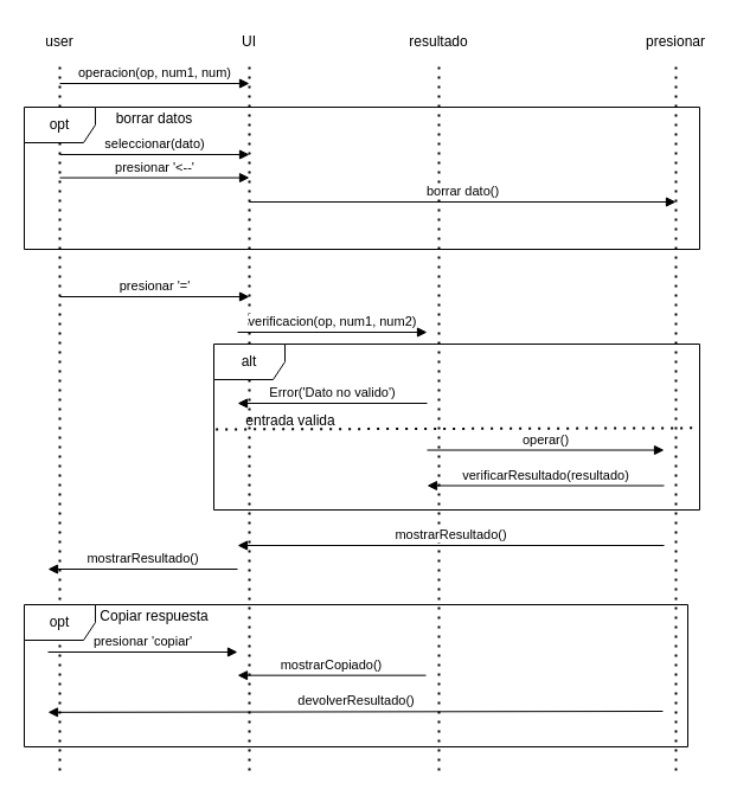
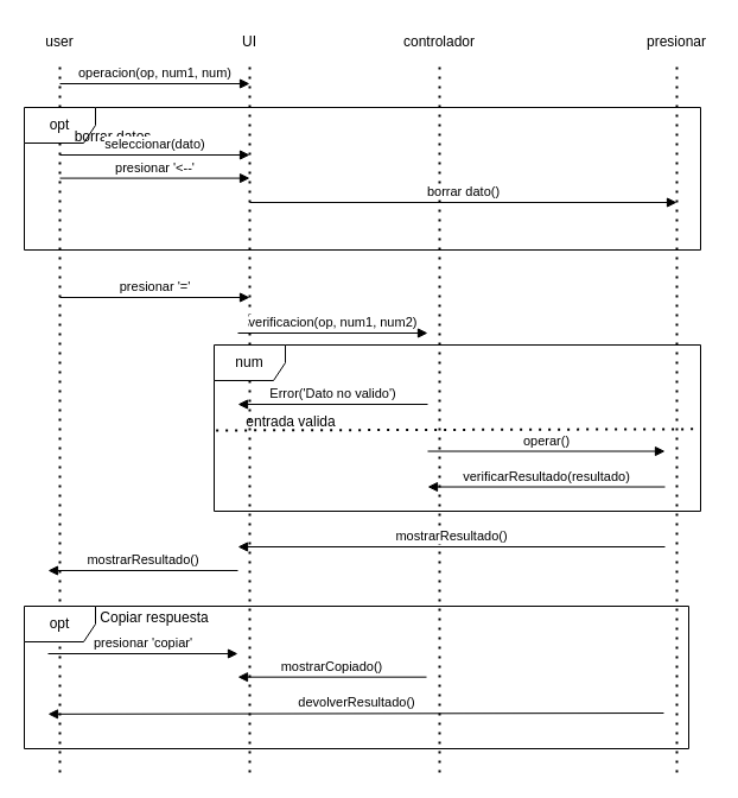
  <mxCell id="0" />
  <mxCell id="1" parent="0" />
  <mxCell id="2" value="" style="endArrow=none;dashed=1;html=1;dashPattern=1 3;strokeWidth=2;rounded=0;" edge="1" parent="1"><mxGeometry width="50" height="50" relative="1" as="geometry"><mxPoint x="50" y="650" as="sourcePoint" /><mxPoint x="50" y="50" as="targetPoint" /></mxGeometry></mxCell>
  <mxCell id="3" value="" style="endArrow=none;dashed=1;html=1;dashPattern=1 3;strokeWidth=2;rounded=0;" edge="1" parent="1"><mxGeometry width="50" height="50" relative="1" as="geometry"><mxPoint x="210" y="650" as="sourcePoint" /><mxPoint x="210" y="50" as="targetPoint" /></mxGeometry></mxCell>
  <mxCell id="4" value="" style="endArrow=none;dashed=1;html=1;dashPattern=1 3;strokeWidth=2;rounded=0;" edge="1" parent="1"><mxGeometry width="50" height="50" relative="1" as="geometry"><mxPoint x="370" y="650" as="sourcePoint" /><mxPoint x="370" y="50" as="targetPoint" /></mxGeometry></mxCell>
  <mxCell id="5" value="" style="endArrow=none;dashed=1;html=1;dashPattern=1 3;strokeWidth=2;rounded=0;" edge="1" parent="1"><mxGeometry width="50" height="50" relative="1" as="geometry"><mxPoint x="570" y="650" as="sourcePoint" /><mxPoint x="570" y="50" as="targetPoint" /></mxGeometry></mxCell>
  <mxCell id="6" value="user" style="text;html=1;align=center;verticalAlign=middle;whiteSpace=wrap;rounded=0;" vertex="1" parent="1"><mxGeometry x="20" y="20" width="60" height="30" as="geometry" /></mxCell>
  <mxCell id="7" value="UI" style="text;html=1;align=center;verticalAlign=middle;whiteSpace=wrap;rounded=0;" vertex="1" parent="1"><mxGeometry x="180" y="20" width="60" height="30" as="geometry" /></mxCell>
  <mxCell id="8" value="presionar" style="text;html=1;align=center;verticalAlign=middle;whiteSpace=wrap;rounded=0;" vertex="1" parent="1"><mxGeometry x="540" y="20" width="60" height="30" as="geometry" /></mxCell>
- <mxCell id="9" value="resultado" style="text;html=1;align=center;verticalAlign=middle;whiteSpace=wrap;rounded=0;" vertex="1" parent="1"><mxGeometry x="340" y="20" width="60" height="30" as="geometry" /></mxCell>
+ <mxCell id="9" value="controlador" style="text;html=1;align=center;verticalAlign=middle;whiteSpace=wrap;rounded=0;" vertex="1" parent="1"><mxGeometry x="340" y="20" width="60" height="30" as="geometry" /></mxCell>
  <mxCell id="10" value="operacion(op, num1, num)" style="html=1;verticalAlign=bottom;endArrow=block;curved=0;rounded=0;" edge="1" parent="1"><mxGeometry width="80" relative="1" as="geometry"><mxPoint x="50" y="70" as="sourcePoint" /><mxPoint x="210" y="70" as="targetPoint" /></mxGeometry></mxCell>
  <mxCell id="11" value="verificacion(op, num1, num2)" style="html=1;verticalAlign=bottom;endArrow=block;curved=0;rounded=0;" edge="1" parent="1"><mxGeometry width="80" relative="1" as="geometry"><mxPoint x="200" y="280" as="sourcePoint" /><mxPoint x="360" y="280" as="targetPoint" /></mxGeometry></mxCell>
  <mxCell id="12" value="operar()" style="html=1;verticalAlign=bottom;endArrow=block;curved=0;rounded=0;" edge="1" parent="1"><mxGeometry width="80" relative="1" as="geometry"><mxPoint x="360" y="379.52" as="sourcePoint" /><mxPoint x="560" y="379.52" as="targetPoint" /></mxGeometry></mxCell>
  <mxCell id="13" value="presionar '='" style="html=1;verticalAlign=bottom;endArrow=block;curved=0;rounded=0;" edge="1" parent="1"><mxGeometry width="80" relative="1" as="geometry"><mxPoint x="50" y="250" as="sourcePoint" /><mxPoint x="210" y="250" as="targetPoint" /></mxGeometry></mxCell>
  <mxCell id="14" value="verificarResultado(resultado)" style="html=1;verticalAlign=bottom;endArrow=block;curved=0;rounded=0;" edge="1" parent="1"><mxGeometry width="80" relative="1" as="geometry"><mxPoint x="560" y="409.52" as="sourcePoint" /><mxPoint x="360" y="409.52" as="targetPoint" /></mxGeometry></mxCell>
  <mxCell id="15" value="mostrarResultado()" style="html=1;verticalAlign=bottom;endArrow=block;curved=0;rounded=0;" edge="1" parent="1"><mxGeometry width="80" relative="1" as="geometry"><mxPoint x="560" y="460" as="sourcePoint" /><mxPoint x="200" y="460" as="targetPoint" /></mxGeometry></mxCell>
  <mxCell id="16" value="mostrarResultado()" style="html=1;verticalAlign=bottom;endArrow=block;curved=0;rounded=0;" edge="1" parent="1"><mxGeometry width="80" relative="1" as="geometry"><mxPoint x="200" y="480" as="sourcePoint" /><mxPoint x="40" y="480" as="targetPoint" /></mxGeometry></mxCell>
- <mxCell id="17" value="alt" style="shape=umlFrame;whiteSpace=wrap;html=1;pointerEvents=0;" vertex="1" parent="1"><mxGeometry x="180" y="290" width="410" height="140" as="geometry" /></mxCell>
+ <mxCell id="17" value="num" style="shape=umlFrame;whiteSpace=wrap;html=1;pointerEvents=0;" vertex="1" parent="1"><mxGeometry x="180" y="290" width="410" height="140" as="geometry" /></mxCell>
  <mxCell id="18" value="entrada valida" style="text;html=1;align=center;verticalAlign=middle;whiteSpace=wrap;rounded=0;" vertex="1" parent="1"><mxGeometry x="200" y="345" width="90" height="20" as="geometry" /></mxCell>
  <mxCell id="19" value="presionar 'copiar'" style="html=1;verticalAlign=bottom;endArrow=block;curved=0;rounded=0;" edge="1" parent="1"><mxGeometry width="80" relative="1" as="geometry"><mxPoint x="40" y="550" as="sourcePoint" /><mxPoint x="200" y="550" as="targetPoint" /></mxGeometry></mxCell>
  <mxCell id="20" value="devolverResultado()" style="html=1;verticalAlign=bottom;endArrow=block;curved=0;rounded=0;exitX=1.001;exitY=0.864;exitDx=0;exitDy=0;exitPerimeter=0;entryX=0.003;entryY=0.871;entryDx=0;entryDy=0;entryPerimeter=0;" edge="1" parent="1"><mxGeometry width="80" relative="1" as="geometry"><mxPoint x="558.96" y="600" as="sourcePoint" /><mxPoint x="40" y="600.84" as="targetPoint" /></mxGeometry></mxCell>
  <mxCell id="21" value="Copiar respuesta" style="text;html=1;align=center;verticalAlign=middle;whiteSpace=wrap;rounded=0;" vertex="1" parent="1"><mxGeometry x="80" y="510" width="100" height="20" as="geometry" /></mxCell>
  <mxCell id="22" value="mostrarCopiado()" style="html=1;verticalAlign=bottom;endArrow=block;curved=0;rounded=0;" edge="1" parent="1"><mxGeometry width="80" relative="1" as="geometry"><mxPoint x="359" y="569.66" as="sourcePoint" /><mxPoint x="200" y="569.66" as="targetPoint" /></mxGeometry></mxCell>
  <mxCell id="23" value="Error('Dato no valido')" style="html=1;verticalAlign=bottom;endArrow=block;curved=0;rounded=0;" edge="1" parent="1"><mxGeometry width="80" relative="1" as="geometry"><mxPoint x="360" y="340" as="sourcePoint" /><mxPoint x="200" y="340" as="targetPoint" /></mxGeometry></mxCell>
  <mxCell id="24" value="" style="endArrow=none;dashed=1;html=1;dashPattern=1 3;strokeWidth=2;rounded=0;entryX=1;entryY=0.506;entryDx=0;entryDy=0;entryPerimeter=0;exitX=0.004;exitY=0.514;exitDx=0;exitDy=0;exitPerimeter=0;" edge="1" parent="1" source="17" target="17"><mxGeometry width="50" height="50" relative="1" as="geometry"><mxPoint x="197.84" y="359.28" as="sourcePoint" /><mxPoint x="562.16" y="360" as="targetPoint" /></mxGeometry></mxCell>
  <mxCell id="25" value="opt" style="shape=umlFrame;whiteSpace=wrap;html=1;pointerEvents=0;" vertex="1" parent="1"><mxGeometry x="20" y="510" width="560" height="120" as="geometry" /></mxCell>
  <mxCell id="26" value="opt" style="shape=umlFrame;whiteSpace=wrap;html=1;pointerEvents=0;" vertex="1" parent="1"><mxGeometry x="20" y="90" width="570" height="120" as="geometry" /></mxCell>
- <mxCell id="27" value="borrar datos" style="text;html=1;align=center;verticalAlign=middle;whiteSpace=wrap;rounded=0;" vertex="1" parent="1"><mxGeometry x="80" y="90" width="100" height="20" as="geometry" /></mxCell>
+ <mxCell id="27" value="borrar datos" style="text;html=1;align=center;verticalAlign=middle;whiteSpace=wrap;rounded=0;" vertex="1" parent="1"><mxGeometry x="45" y="105" width="100" height="20" as="geometry" /></mxCell>
  <mxCell id="28" value="presionar '&amp;lt;--'" style="html=1;verticalAlign=bottom;endArrow=block;curved=0;rounded=0;" edge="1" parent="1"><mxGeometry width="80" relative="1" as="geometry"><mxPoint x="50" y="149.58" as="sourcePoint" /><mxPoint x="210" y="149.58" as="targetPoint" /></mxGeometry></mxCell>
  <mxCell id="29" value="borrar dato()" style="html=1;verticalAlign=bottom;endArrow=block;curved=0;rounded=0;" edge="1" parent="1"><mxGeometry width="80" relative="1" as="geometry"><mxPoint x="210" y="170" as="sourcePoint" /><mxPoint x="570" y="170" as="targetPoint" /></mxGeometry></mxCell>
  <mxCell id="30" value="seleccionar(dato)" style="html=1;verticalAlign=bottom;endArrow=block;curved=0;rounded=0;" edge="1" parent="1"><mxGeometry width="80" relative="1" as="geometry"><mxPoint x="50" y="130" as="sourcePoint" /><mxPoint x="210" y="130" as="targetPoint" /></mxGeometry></mxCell>
